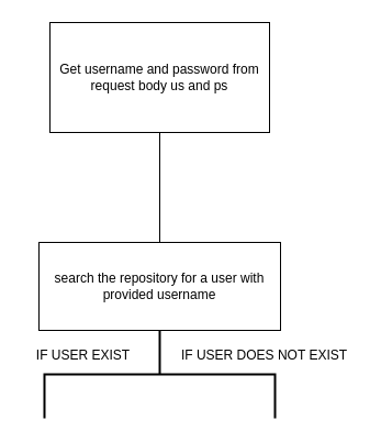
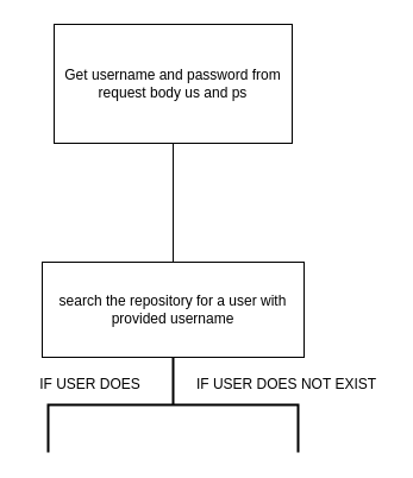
  <mxCell id="0" />
  <mxCell id="1" parent="0" />
  <mxCell id="2" value="Get username and password from request body us and ps" style="rounded=0;whiteSpace=wrap;html=1;" vertex="1" parent="1"><mxGeometry x="45" width="200" height="100" as="geometry" y="20" /></mxCell>
  <mxCell id="3" value="" style="endArrow=classic;html=1;rounded=0;exitX=0.5;exitY=1;exitDx=0;exitDy=0;" edge="1" parent="1" source="2"><mxGeometry width="50" height="50" relative="1" as="geometry"><mxPoint x="135" y="340" as="sourcePoint" /><mxPoint x="145" y="230" as="targetPoint" /></mxGeometry></mxCell>
  <mxCell id="4" value="search the repository for a user with provided username" style="rounded=0;whiteSpace=wrap;html=1;" vertex="1" parent="1"><mxGeometry x="35" y="220" width="220" height="80" as="geometry" /></mxCell>
  <mxCell id="5" value="" style="strokeWidth=2;html=1;shape=mxgraph.flowchart.annotation_2;align=left;labelPosition=right;pointerEvents=1;direction=south;" vertex="1" parent="1"><mxGeometry x="40" y="300" width="210" height="80" as="geometry" /></mxCell>
- <mxCell id="6" value="IF USER EXIST" style="text;html=1;align=center;verticalAlign=middle;resizable=0;points=[];autosize=1;strokeColor=none;fillColor=none;" vertex="1" parent="1"><mxGeometry x="20" y="308" width="110" height="30" as="geometry" /></mxCell>
+ <mxCell id="6" value="IF USER DOES" style="text;html=1;align=center;verticalAlign=middle;resizable=0;points=[];autosize=1;strokeColor=none;fillColor=none;" vertex="1" parent="1"><mxGeometry x="20" y="308" width="110" height="30" as="geometry" /></mxCell>
  <mxCell id="7" value="IF USER DOES NOT EXIST" style="text;html=1;align=center;verticalAlign=middle;resizable=0;points=[];autosize=1;strokeColor=none;fillColor=none;" vertex="1" parent="1"><mxGeometry x="155" y="308" width="170" height="30" as="geometry" /></mxCell>
